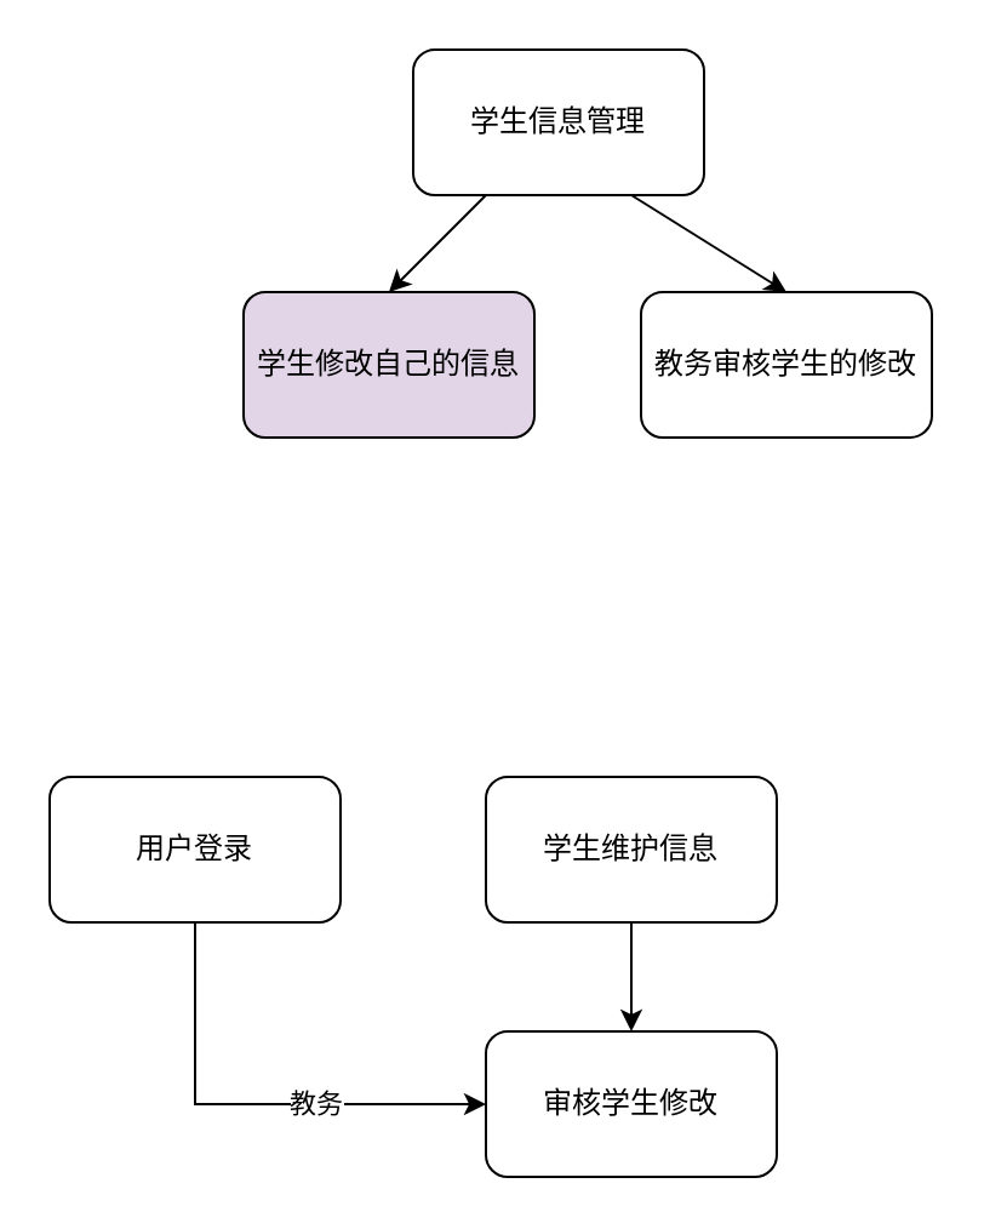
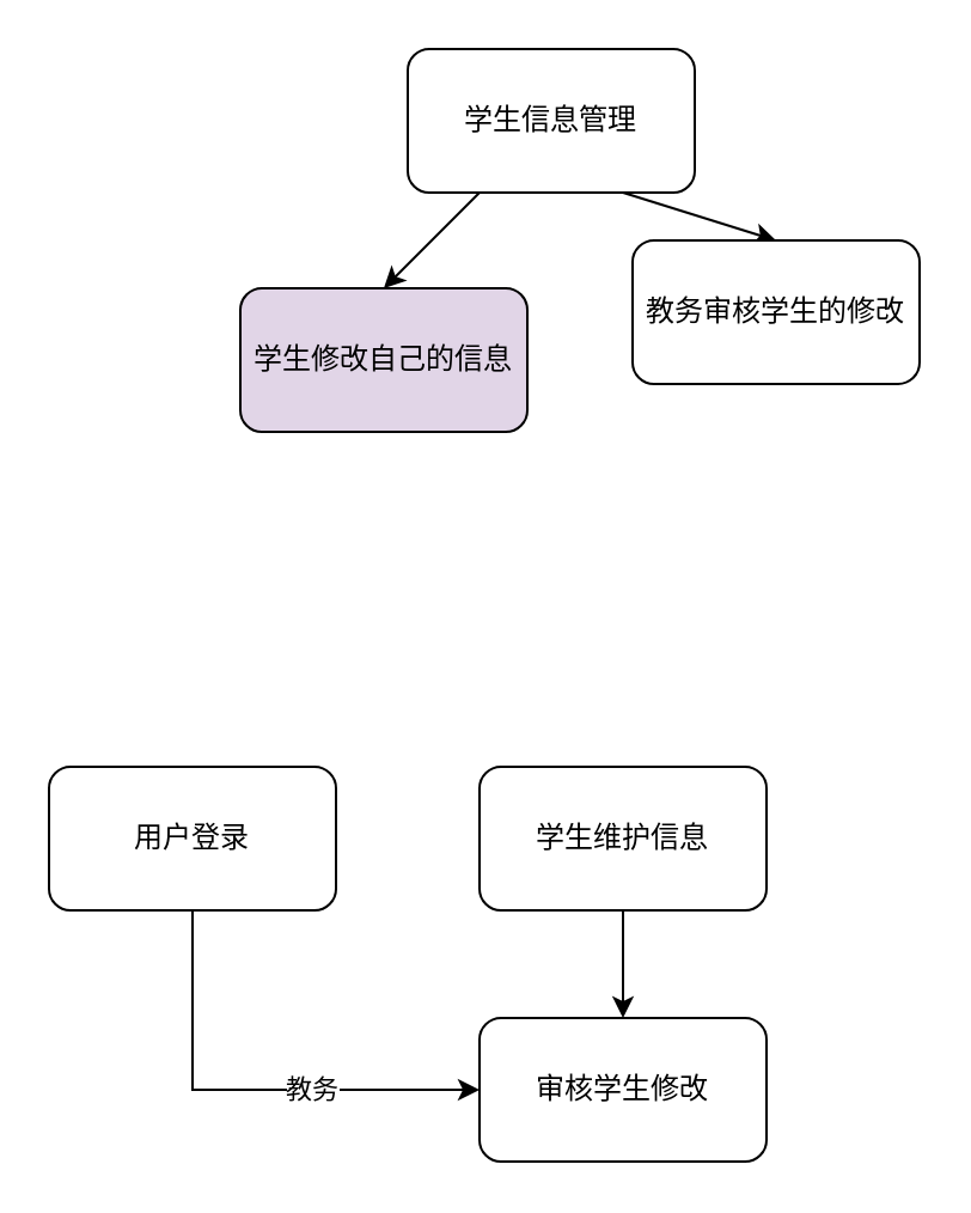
  <mxCell id="0" />
  <mxCell id="1" parent="0" />
  <mxCell id="2" style="rounded=0;orthogonalLoop=1;jettySize=auto;html=1;entryX=0.5;entryY=0;entryDx=0;entryDy=0;exitX=0.25;exitY=1;exitDx=0;exitDy=0;" parent="1" source="4" target="5" edge="1"><mxGeometry relative="1" as="geometry" /></mxCell>
  <mxCell id="3" style="rounded=0;orthogonalLoop=1;jettySize=auto;html=1;exitX=0.75;exitY=1;exitDx=0;exitDy=0;entryX=0.5;entryY=0;entryDx=0;entryDy=0;" parent="1" source="4" target="6" edge="1"><mxGeometry relative="1" as="geometry" /></mxCell>
  <mxCell id="4" value="学生信息管理" style="rounded=1;whiteSpace=wrap;html=1;" parent="1" vertex="1"><mxGeometry x="170" y="20" width="120" height="60" as="geometry" /></mxCell>
  <mxCell id="5" value="学生修改自己的信息" style="rounded=1;whiteSpace=wrap;html=1;fillColor=#e1d5e7;" parent="1" vertex="1"><mxGeometry x="100" y="120" width="120" height="60" as="geometry" /></mxCell>
- <mxCell id="6" value="教务审核学生的修改" style="rounded=1;whiteSpace=wrap;html=1;" parent="1" vertex="1"><mxGeometry x="264" y="120" width="120" height="60" as="geometry" /></mxCell>
+ <mxCell id="6" value="教务审核学生的修改" style="rounded=1;whiteSpace=wrap;html=1;" parent="1" vertex="1"><mxGeometry x="264" y="100" width="120" height="60" as="geometry" /></mxCell>
  <mxCell id="7" style="edgeStyle=orthogonalEdgeStyle;rounded=0;orthogonalLoop=1;jettySize=auto;html=1;exitX=0.5;exitY=1;exitDx=0;exitDy=0;entryX=0;entryY=0.5;entryDx=0;entryDy=0;" edge="1" parent="1" source="9" target="12"><mxGeometry relative="1" as="geometry" /></mxCell>
  <mxCell id="8" value="教务" style="edgeLabel;html=1;align=center;verticalAlign=middle;resizable=0;points=[];" vertex="1" connectable="0" parent="7"><mxGeometry x="0.272" y="2" relative="1" as="geometry"><mxPoint y="1" as="offset" /></mxGeometry></mxCell>
  <mxCell id="9" value="用户登录" style="rounded=1;whiteSpace=wrap;html=1;" vertex="1" parent="1"><mxGeometry x="20" y="320" width="120" height="60" as="geometry" /></mxCell>
  <mxCell id="10" style="edgeStyle=orthogonalEdgeStyle;rounded=0;orthogonalLoop=1;jettySize=auto;html=1;exitX=0.5;exitY=1;exitDx=0;exitDy=0;entryX=0.5;entryY=0;entryDx=0;entryDy=0;" edge="1" parent="1" source="11" target="12"><mxGeometry relative="1" as="geometry" /></mxCell>
  <mxCell id="11" value="学生维护信息" style="rounded=1;whiteSpace=wrap;html=1;" vertex="1" parent="1"><mxGeometry x="200" y="320" width="120" height="60" as="geometry" /></mxCell>
  <mxCell id="12" value="审核学生修改" style="rounded=1;whiteSpace=wrap;html=1;" vertex="1" parent="1"><mxGeometry x="200" y="425" width="120" height="60" as="geometry" /></mxCell>
